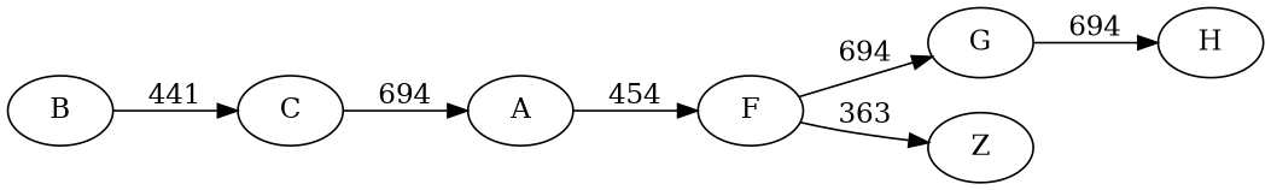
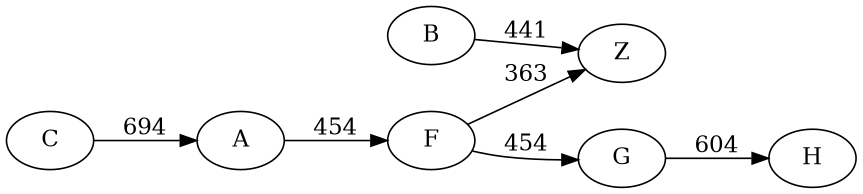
  digraph {
    rankdir=LR
    B
    C
    A
    F
    G
    Z
    H
-   B -> C [label=441]
+   B -> Z [label=441]
    C -> A [label=694]
    A -> F [label=454]
-   F -> G [label=694]
+   F -> G [label=454]
    F -> Z [label=363]
-   G -> H [label=694]
+   G -> H [label=604]
  }
